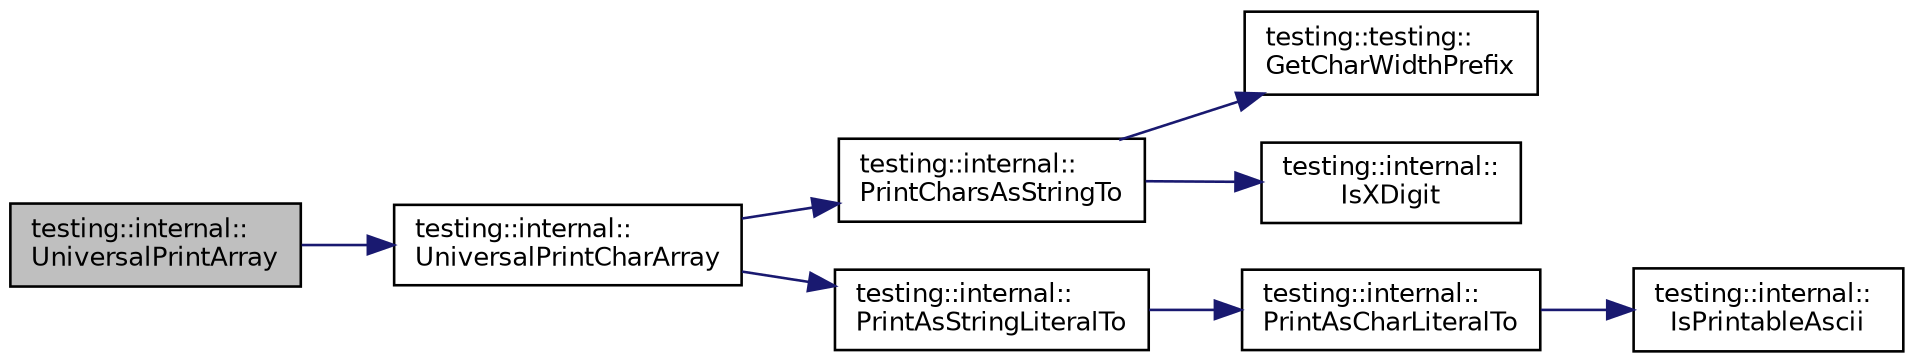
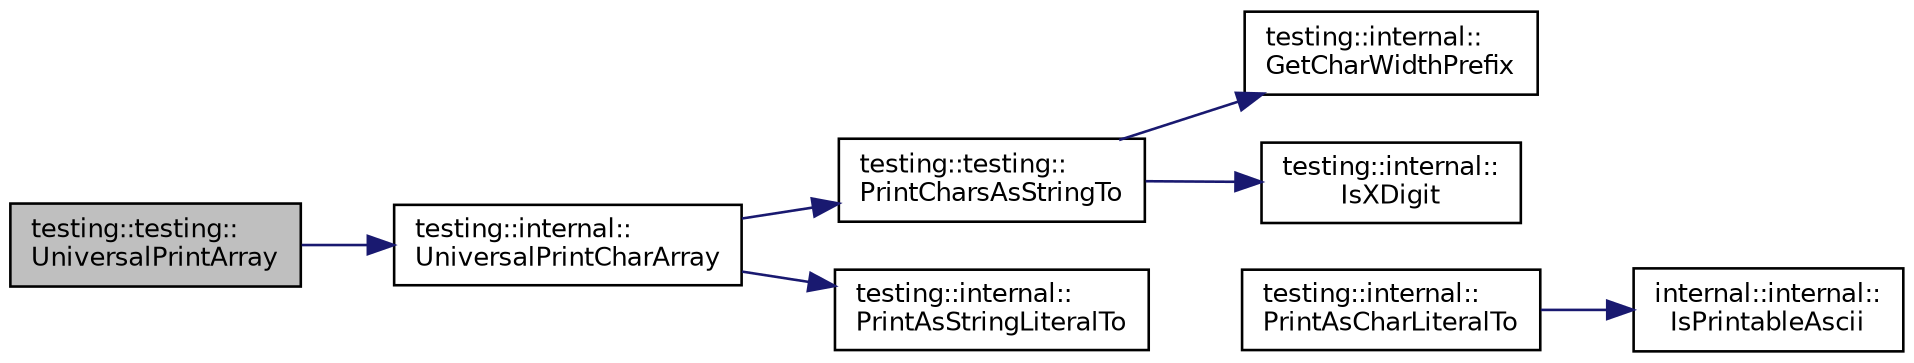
  digraph {
    rankdir=LR
    node [color=black fontname=Helvetica fontsize=10 shape=record]
    edge [color=midnightblue fontname=Helvetica fontsize=10 labelfontname=Helvetica labelfontsize=10 style=solid]
-   n1 [fillcolor=grey75 fontcolor=black height=0.2 label="testing::internal::\lUniversalPrintArray" style=filled width=0.4]
+   n1 [fillcolor=grey75 fontcolor=black height=0.2 label="testing::testing::\lUniversalPrintArray" style=filled width=0.4]
    n2 [height=0.2 label="testing::internal::\lUniversalPrintCharArray" width=0.4]
-   n3 [height=0.2 label="testing::internal::\lPrintCharsAsStringTo" width=0.4]
+   n3 [height=0.2 label="testing::testing::\lPrintCharsAsStringTo" width=0.4]
    n4 [height=0.2 label="testing::internal::\lPrintAsStringLiteralTo" width=0.4]
-   n5 [height=0.2 label="testing::testing::\lGetCharWidthPrefix" width=0.4]
+   n5 [height=0.2 label="testing::internal::\lGetCharWidthPrefix" width=0.4]
    n6 [height=0.2 label="testing::internal::\lIsXDigit" width=0.4]
    n7 [height=0.2 label="testing::internal::\lPrintAsCharLiteralTo" width=0.4]
-   n8 [height=0.2 label="testing::internal::\lIsPrintableAscii" width=0.4]
+   n8 [height=0.2 label="internal::internal::\lIsPrintableAscii" width=0.4]
    n1 -> n2
    n2 -> n3
    n2 -> n4
    n3 -> n5
    n3 -> n6
-   n4 -> n7
    n7 -> n8
  }
